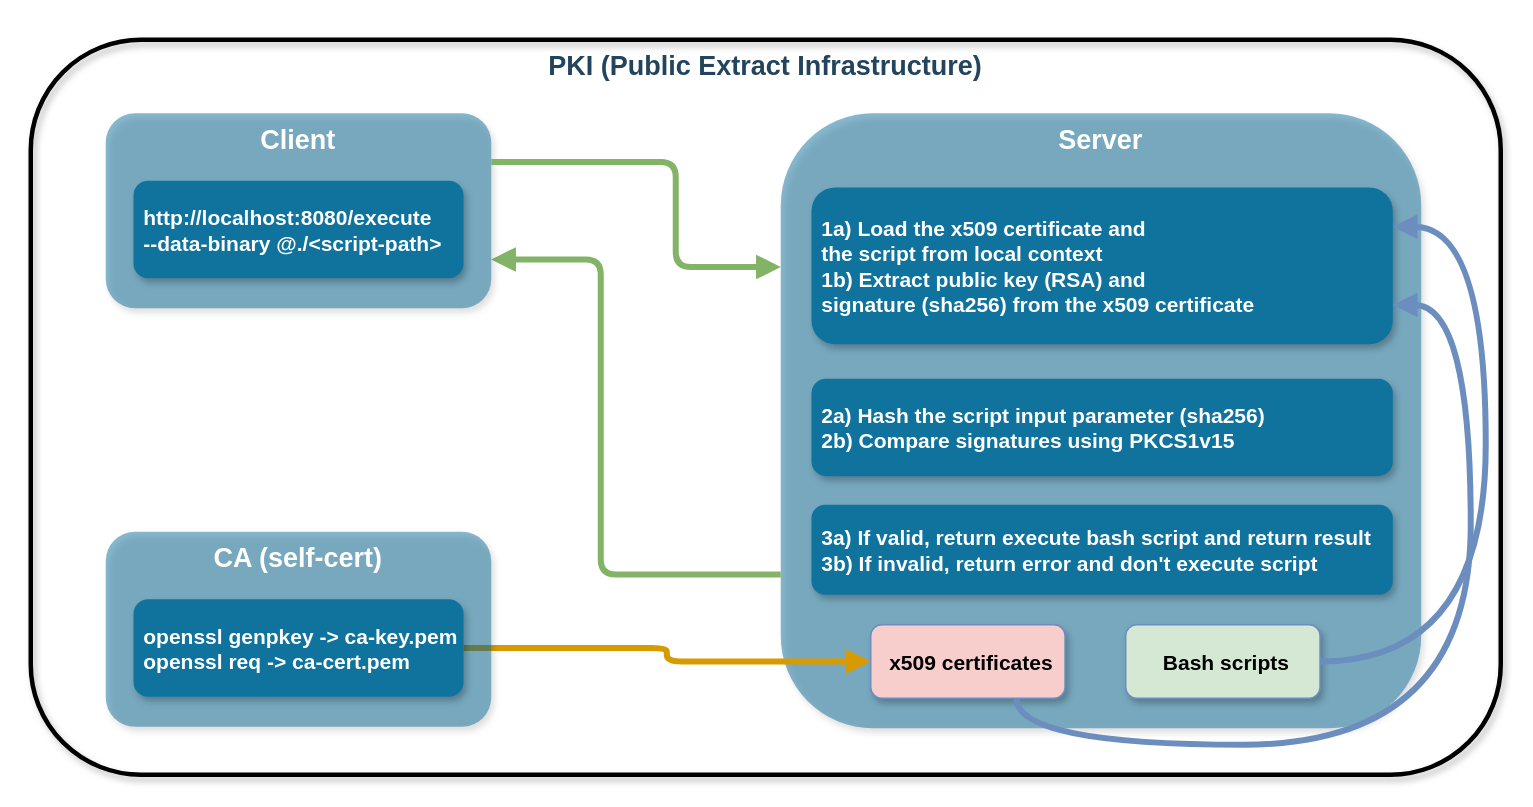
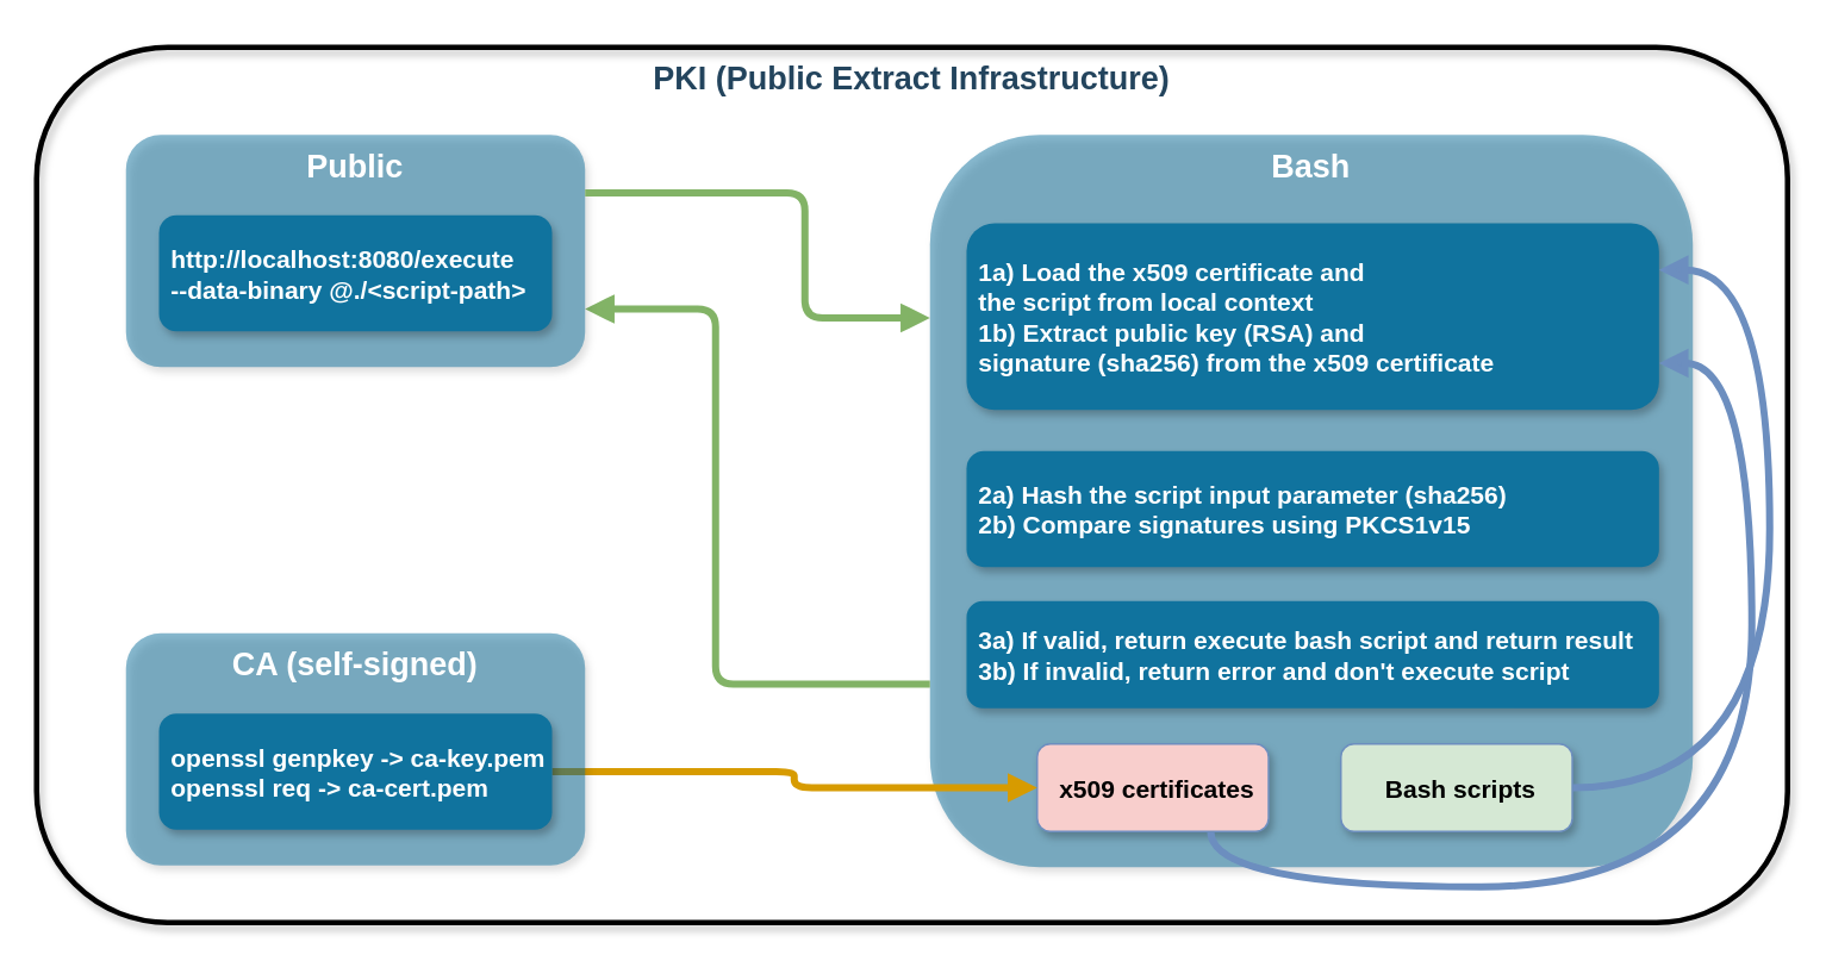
  <mxCell id="0" />
  <mxCell id="1" parent="0" />
  <mxCell id="2" value="" style="group" vertex="1" connectable="0" parent="1"><mxGeometry x="20" y="26" width="980" height="490" as="geometry" /></mxCell>
  <mxCell id="3" value="PKI (Public Extract Infrastructure)" style="rounded=1;fillColor=none;strokeColor=default;shadow=1;gradientColor=none;fontStyle=1;fontColor=#23445D;fontSize=18;strokeWidth=3;verticalAlign=top;" vertex="1" parent="2"><mxGeometry width="980" height="490" as="geometry" /></mxCell>
  <mxCell id="4" value="&lt;font style=&quot;font-size: 16px;&quot;&gt;&lt;br&gt;&lt;/font&gt;" style="edgeLabel;html=1;align=left;verticalAlign=middle;resizable=0;points=[];labelBackgroundColor=none;fontColor=#23445D;" vertex="1" connectable="0" parent="2"><mxGeometry x="89.995" y="-5.997" as="geometry"><mxPoint x="22" y="64" as="offset" /></mxGeometry></mxCell>
  <mxCell id="5" value="" style="group;fontSize=18;" vertex="1" connectable="0" parent="2"><mxGeometry x="500" y="49" width="427" height="410" as="geometry" /></mxCell>
- <mxCell id="6" value="Server" style="rounded=1;fillColor=#10739E;strokeColor=none;shadow=1;gradientColor=none;fontStyle=1;fontColor=#FFFFFF;fontSize=18;verticalAlign=top;opacity=50;" vertex="1" parent="5"><mxGeometry width="427" height="410" as="geometry" /></mxCell>
+ <mxCell id="6" value="Bash" style="rounded=1;fillColor=#10739E;strokeColor=none;shadow=1;gradientColor=none;fontStyle=1;fontColor=#FFFFFF;fontSize=18;verticalAlign=top;opacity=50;" vertex="1" parent="5"><mxGeometry width="427" height="410" as="geometry" /></mxCell>
  <mxCell id="7" value="1a) Load the x509 certificate and&#10;the script from local context&#10;1b) Extract public key (RSA) and&#10;signature (sha256) from the x509 certificate" style="rounded=1;fillColor=#10739E;strokeColor=none;shadow=1;gradientColor=none;fontStyle=1;fontColor=#FFFFFF;fontSize=14;align=left;spacingLeft=5;" vertex="1" parent="5"><mxGeometry x="20.48" y="49.485" width="387.58" height="104.468" as="geometry" /></mxCell>
  <mxCell id="8" value="2a) Hash the script input parameter (sha256)&#10;2b) Compare signatures using PKCS1v15" style="rounded=1;fillColor=#10739E;strokeColor=none;shadow=1;gradientColor=none;fontStyle=1;fontColor=#FFFFFF;fontSize=14;align=left;spacingLeft=5;" vertex="1" parent="5"><mxGeometry x="20.48" y="177.047" width="387.58" height="64.88" as="geometry" /></mxCell>
  <mxCell id="9" value="x509 certificates" style="rounded=1;fillColor=#f8cecc;strokeColor=#6c8ebf;shadow=1;fontStyle=1;fontSize=14;align=center;spacingLeft=5;" vertex="1" parent="5"><mxGeometry x="60" y="341" width="129.52" height="49" as="geometry" /></mxCell>
  <mxCell id="10" value="Bash scripts" style="rounded=1;fillColor=#d5e8d4;strokeColor=#6c8ebf;shadow=1;fontStyle=1;fontSize=14;align=center;spacingLeft=5;" vertex="1" parent="5"><mxGeometry x="230" y="341" width="129.52" height="49" as="geometry" /></mxCell>
  <mxCell id="11" value="" style="edgeStyle=orthogonalEdgeStyle;strokeWidth=4;endArrow=block;endFill=1;fontStyle=1;strokeColor=#6c8ebf;exitX=0.75;exitY=1;exitDx=0;exitDy=0;fillColor=#dae8fc;startArrow=none;startFill=0;entryX=1;entryY=0.75;entryDx=0;entryDy=0;curved=1;" edge="1" parent="5" source="9" target="7"><mxGeometry x="-1673.5" y="-8.5" width="100" height="100" as="geometry"><mxPoint x="10" y="317.5" as="sourcePoint" /><mxPoint x="-183" y="107.5" as="targetPoint" /><Array as="points"><mxPoint x="157" y="421" /><mxPoint x="460" y="421" /><mxPoint x="460" y="128" /></Array></mxGeometry></mxCell>
  <mxCell id="12" value="" style="edgeStyle=orthogonalEdgeStyle;strokeWidth=4;endArrow=block;endFill=1;fontStyle=1;strokeColor=#6c8ebf;exitX=1;exitY=0.5;exitDx=0;exitDy=0;fillColor=#dae8fc;startArrow=none;startFill=0;entryX=1;entryY=0.25;entryDx=0;entryDy=0;curved=1;" edge="1" parent="5" source="10" target="7"><mxGeometry x="-2183.5" y="-67.5" width="100" height="100" as="geometry"><mxPoint x="167.14" y="400" as="sourcePoint" /><mxPoint x="418.06" y="137.836" as="targetPoint" /><Array as="points"><mxPoint x="470" y="365" /><mxPoint x="470" y="76" /></Array></mxGeometry></mxCell>
  <mxCell id="13" value="3a) If valid, return execute bash script and return result&#10;3b) If invalid, return error and don't execute script" style="rounded=1;fillColor=#10739E;strokeColor=none;shadow=1;gradientColor=none;fontStyle=1;fontColor=#FFFFFF;fontSize=14;align=left;spacingLeft=5;" vertex="1" parent="2"><mxGeometry x="520.48" y="310" width="387.577" height="60" as="geometry" /></mxCell>
  <mxCell id="14" value="" style="edgeStyle=elbowEdgeStyle;strokeWidth=4;endArrow=block;endFill=1;fontStyle=1;strokeColor=#82b366;exitX=0;exitY=0.75;exitDx=0;exitDy=0;fillColor=#d5e8d4;startArrow=none;startFill=0;entryX=1;entryY=0.75;entryDx=0;entryDy=0;" edge="1" parent="2" source="6" target="16"><mxGeometry x="-1163.5" y="50.5" width="100" height="100" as="geometry"><mxPoint x="157" y="99.25" as="sourcePoint" /><mxPoint x="510.0" y="134.25" as="targetPoint" /><Array as="points"><mxPoint x="380" y="254" /></Array></mxGeometry></mxCell>
  <mxCell id="15" value="" style="group" vertex="1" connectable="0" parent="2"><mxGeometry x="50" y="49" width="257" height="161" as="geometry" /></mxCell>
- <mxCell id="16" value="Client" style="rounded=1;fillColor=#10739E;strokeColor=none;shadow=1;gradientColor=none;fontStyle=1;fontColor=#FFFFFF;fontSize=18;verticalAlign=top;opacity=50;" vertex="1" parent="15"><mxGeometry width="257" height="130" as="geometry" /></mxCell>
+ <mxCell id="16" value="Public" style="rounded=1;fillColor=#10739E;strokeColor=none;shadow=1;gradientColor=none;fontStyle=1;fontColor=#FFFFFF;fontSize=18;verticalAlign=top;opacity=50;" vertex="1" parent="15"><mxGeometry width="257" height="130" as="geometry" /></mxCell>
  <mxCell id="17" value="http://localhost:8080/execute&#10;--data-binary @./&lt;script-path&gt;" style="rounded=1;fillColor=#10739E;strokeColor=none;shadow=1;gradientColor=none;fontStyle=1;fontColor=#FFFFFF;fontSize=14;align=left;spacingLeft=5;" vertex="1" parent="15"><mxGeometry x="18.5" y="45" width="220" height="65" as="geometry" /></mxCell>
  <mxCell id="18" value="" style="edgeStyle=elbowEdgeStyle;strokeWidth=4;endArrow=block;endFill=1;fontStyle=1;strokeColor=#82b366;exitX=1;exitY=0.25;exitDx=0;exitDy=0;fillColor=#d5e8d4;startArrow=none;startFill=0;entryX=0;entryY=0.25;entryDx=0;entryDy=0;" edge="1" parent="2" source="16" target="6"><mxGeometry x="-1173.5" y="40.5" width="100" height="100" as="geometry"><mxPoint x="230" y="164" as="sourcePoint" /><mxPoint x="434.5" y="181" as="targetPoint" /><Array as="points"><mxPoint x="430" y="114" /></Array></mxGeometry></mxCell>
  <mxCell id="19" value="" style="edgeStyle=elbowEdgeStyle;strokeWidth=4;endArrow=none;endFill=0;fontStyle=1;strokeColor=#d79b00;exitX=0;exitY=0.5;exitDx=0;exitDy=0;fillColor=#ffe6cc;startArrow=block;startFill=1;entryX=1;entryY=0.5;entryDx=0;entryDy=0;" edge="1" parent="2" source="9" target="23"><mxGeometry x="-1173.5" y="40.5" width="100" height="100" as="geometry"><mxPoint x="510" y="284.75" as="sourcePoint" /><mxPoint x="317" y="179.75" as="targetPoint" /></mxGeometry></mxCell>
  <mxCell id="20" value="" style="group" vertex="1" connectable="0" parent="2"><mxGeometry x="50" y="328" width="257" height="161" as="geometry" /></mxCell>
  <mxCell id="21" value="" style="group" vertex="1" connectable="0" parent="20"><mxGeometry width="257" height="130" as="geometry" /></mxCell>
- <mxCell id="22" value="CA (self-cert)" style="rounded=1;fillColor=#10739E;strokeColor=none;shadow=1;gradientColor=none;fontStyle=1;fontColor=#FFFFFF;fontSize=18;verticalAlign=top;opacity=50;" vertex="1" parent="21"><mxGeometry width="257" height="130" as="geometry" /></mxCell>
+ <mxCell id="22" value="CA (self-signed)" style="rounded=1;fillColor=#10739E;strokeColor=none;shadow=1;gradientColor=none;fontStyle=1;fontColor=#FFFFFF;fontSize=18;verticalAlign=top;opacity=50;" vertex="1" parent="21"><mxGeometry width="257" height="130" as="geometry" /></mxCell>
  <mxCell id="23" value="openssl genpkey -&gt; ca-key.pem&#10;openssl req -&gt; ca-cert.pem" style="rounded=1;fillColor=#10739E;strokeColor=none;shadow=1;gradientColor=none;fontStyle=1;fontColor=#FFFFFF;fontSize=14;align=left;spacingLeft=5;" vertex="1" parent="21"><mxGeometry x="18.5" y="45" width="220" height="65" as="geometry" /></mxCell>
